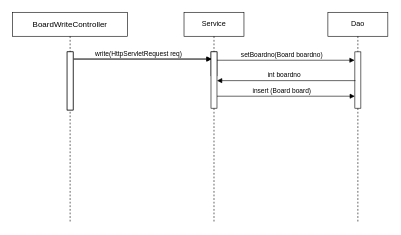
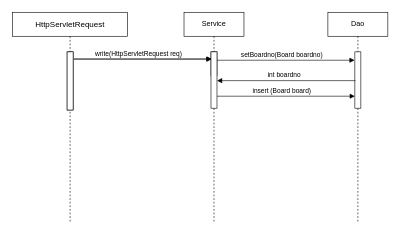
  <mxCell id="0" />
  <mxCell id="1" parent="0" />
  <mxCell id="2" value="" style="html=1;points=[];perimeter=orthogonalPerimeter;" parent="1" vertex="1"><mxGeometry x="351" y="86" width="10" height="40" as="geometry" /></mxCell>
  <mxCell id="3" value="" style="html=1;points=[];perimeter=orthogonalPerimeter;" parent="1" vertex="1"><mxGeometry x="111" y="86" width="10" height="97" as="geometry" /></mxCell>
  <mxCell id="4" value="write(HttpServletRequest req)" style="html=1;verticalAlign=bottom;endArrow=block;" parent="1" edge="1"><mxGeometry x="-0.058" width="80" relative="1" as="geometry"><mxPoint x="122" y="98" as="sourcePoint" /><mxPoint x="352" y="98" as="targetPoint" /><mxPoint as="offset" /></mxGeometry></mxCell>
  <mxCell id="5" value="insert (Board board)" style="html=1;verticalAlign=bottom;endArrow=block;" parent="1" edge="1"><mxGeometry x="-0.058" width="80" relative="1" as="geometry"><mxPoint x="361" y="160" as="sourcePoint" /><mxPoint x="591" y="160" as="targetPoint" /><mxPoint as="offset" /></mxGeometry></mxCell>
- <mxCell id="6" value="&lt;span style=&quot;font-size: 10pt ; font-family: &amp;#34;arial&amp;#34;&quot;&gt;BoardWriteController&lt;/span&gt;" style="shape=umlLifeline;perimeter=lifelinePerimeter;whiteSpace=wrap;html=1;container=1;collapsible=0;recursiveResize=0;outlineConnect=0;" parent="1" vertex="1"><mxGeometry x="20" y="20" width="192" height="350" as="geometry" /></mxCell>
+ <mxCell id="6" value="&lt;span style=&quot;font-size: 10pt ; font-family: &amp;#34;arial&amp;#34;&quot;&gt;HttpServletRequest&lt;/span&gt;" style="shape=umlLifeline;perimeter=lifelinePerimeter;whiteSpace=wrap;html=1;container=1;collapsible=0;recursiveResize=0;outlineConnect=0;" parent="1" vertex="1"><mxGeometry x="20" y="20" width="192" height="350" as="geometry" /></mxCell>
  <mxCell id="7" value="Service" style="shape=umlLifeline;perimeter=lifelinePerimeter;whiteSpace=wrap;html=1;container=1;collapsible=0;recursiveResize=0;outlineConnect=0;" parent="1" vertex="1"><mxGeometry x="306" y="20" width="100" height="350" as="geometry" /></mxCell>
  <mxCell id="8" value="" style="html=1;points=[];perimeter=orthogonalPerimeter;" parent="7" vertex="1"><mxGeometry x="45" y="66" width="10" height="94" as="geometry" /></mxCell>
  <mxCell id="9" value="Dao" style="shape=umlLifeline;perimeter=lifelinePerimeter;whiteSpace=wrap;html=1;container=1;collapsible=0;recursiveResize=0;outlineConnect=0;" parent="1" vertex="1"><mxGeometry x="546" y="20" width="100" height="350" as="geometry" /></mxCell>
  <mxCell id="10" value="" style="html=1;points=[];perimeter=orthogonalPerimeter;" parent="9" vertex="1"><mxGeometry x="45" y="66" width="10" height="94" as="geometry" /></mxCell>
  <mxCell id="11" value="" style="html=1;points=[];perimeter=orthogonalPerimeter;" parent="1" vertex="1"><mxGeometry x="111" y="86" width="10" height="97" as="geometry" /></mxCell>
  <mxCell id="12" value="" style="html=1;verticalAlign=bottom;endArrow=block;" parent="1" edge="1"><mxGeometry x="-0.058" width="80" relative="1" as="geometry"><mxPoint x="122" y="98" as="sourcePoint" /><mxPoint x="352" y="98" as="targetPoint" /><mxPoint as="offset" /></mxGeometry></mxCell>
  <mxCell id="13" value="setBoardno(Board boardno)" style="html=1;verticalAlign=bottom;endArrow=block;entryX=-0.04;entryY=0.29;entryDx=0;entryDy=0;entryPerimeter=0;" parent="1" edge="1"><mxGeometry x="-0.058" width="80" relative="1" as="geometry"><mxPoint x="361" y="100" as="sourcePoint" /><mxPoint x="590.6" y="100" as="targetPoint" /><mxPoint as="offset" /></mxGeometry></mxCell>
  <mxCell id="14" value="int boardno" style="html=1;verticalAlign=bottom;endArrow=block;" parent="1" edge="1"><mxGeometry x="0.026" width="80" relative="1" as="geometry"><mxPoint x="592" y="134" as="sourcePoint" /><mxPoint x="361" y="134" as="targetPoint" /><mxPoint as="offset" /></mxGeometry></mxCell>
